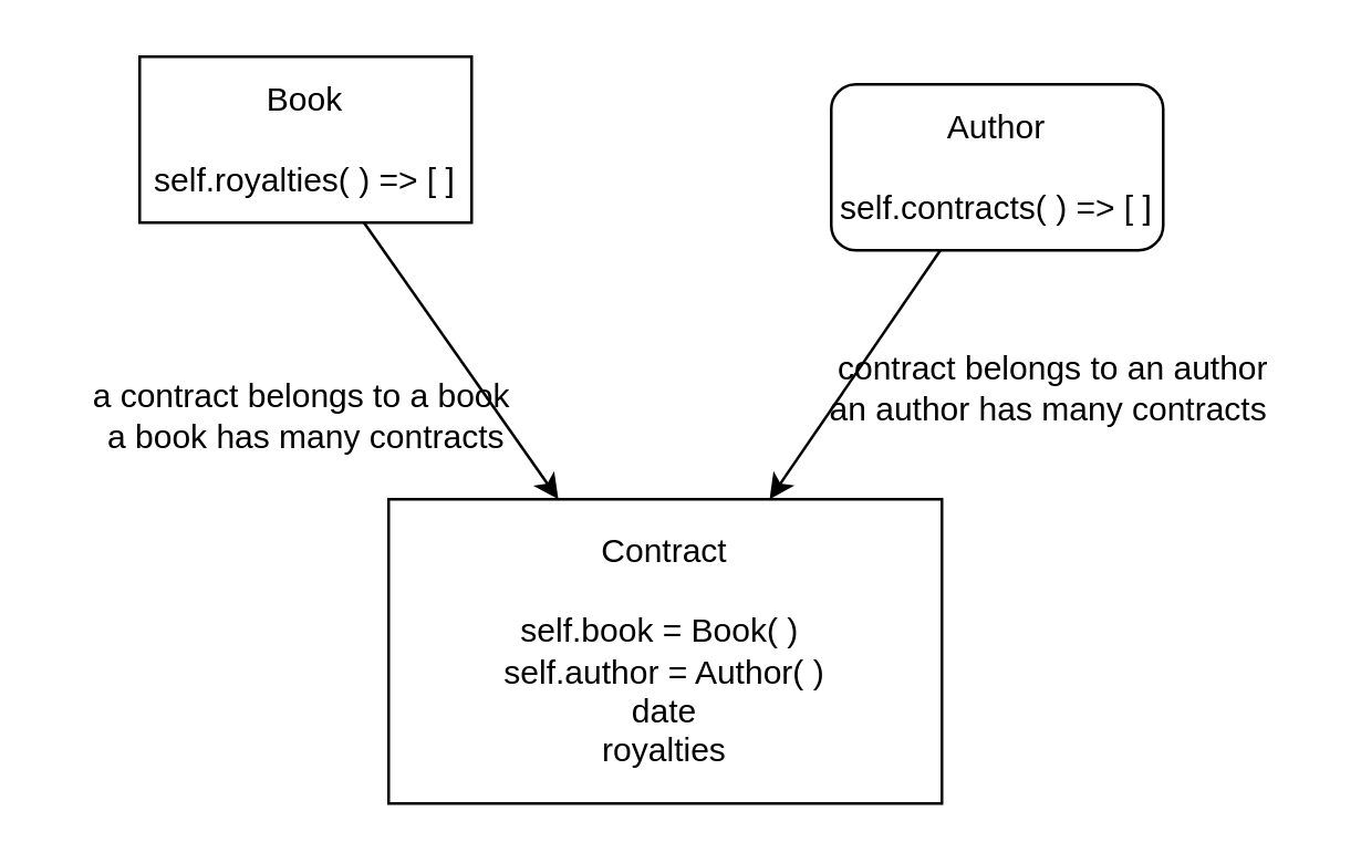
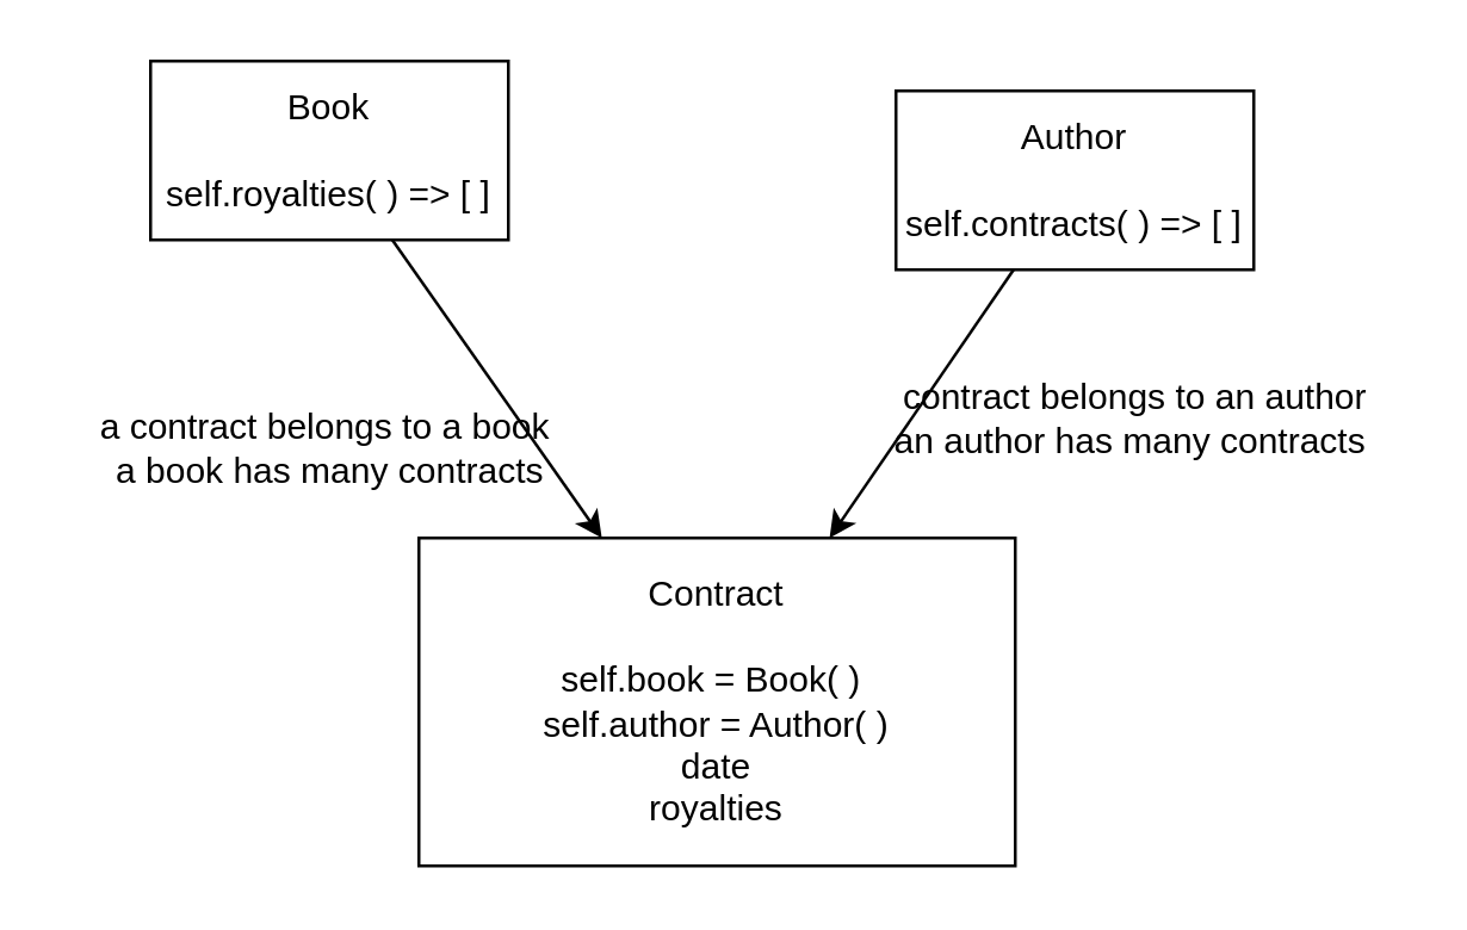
  <mxCell id="0" />
  <mxCell id="1" parent="0" />
  <mxCell id="2" style="edgeStyle=none;html=1;" edge="1" parent="1" source="3" target="4"><mxGeometry relative="1" as="geometry" /></mxCell>
  <mxCell id="3" value="Book&lt;br&gt;&lt;br&gt;self.royalties( ) =&amp;gt; [ ]" style="whiteSpace=wrap;html=1;" vertex="1" parent="1"><mxGeometry x="50" y="20" width="120" height="60" as="geometry" /></mxCell>
  <mxCell id="4" value="Contract&lt;br&gt;&lt;br&gt;self.book = Book( )&amp;nbsp;&lt;br&gt;self.author = Author( )&lt;br&gt;date&lt;br&gt;royalties" style="whiteSpace=wrap;html=1;" vertex="1" parent="1"><mxGeometry x="140" y="180" width="200" height="110" as="geometry" /></mxCell>
  <mxCell id="5" style="edgeStyle=none;html=1;" edge="1" parent="1" source="6" target="4"><mxGeometry relative="1" as="geometry" /></mxCell>
- <mxCell id="6" value="Author&lt;br&gt;&lt;br&gt;self.contracts( ) =&amp;gt; [ ]" style="whiteSpace=wrap;html=1;rounded=1;" vertex="1" parent="1"><mxGeometry x="300" y="30" width="120" height="60" as="geometry" /></mxCell>
+ <mxCell id="6" value="Author&lt;br&gt;&lt;br&gt;self.contracts( ) =&amp;gt; [ ]" style="whiteSpace=wrap;html=1;" vertex="1" parent="1"><mxGeometry x="300" y="30" width="120" height="60" as="geometry" /></mxCell>
  <mxCell id="7" value="contract belongs to an author&lt;br&gt;an author has many contracts&amp;nbsp;" style="text;html=1;align=center;verticalAlign=middle;resizable=0;points=[];autosize=1;strokeColor=none;fillColor=none;" vertex="1" parent="1"><mxGeometry x="290" y="120" width="180" height="40" as="geometry" /></mxCell>
  <mxCell id="8" value="a contract belongs to a book&amp;nbsp;&lt;br&gt;a book has many contracts" style="text;html=1;align=center;verticalAlign=middle;resizable=0;points=[];autosize=1;strokeColor=none;fillColor=none;" vertex="1" parent="1"><mxGeometry x="20" y="130" width="180" height="40" as="geometry" /></mxCell>
